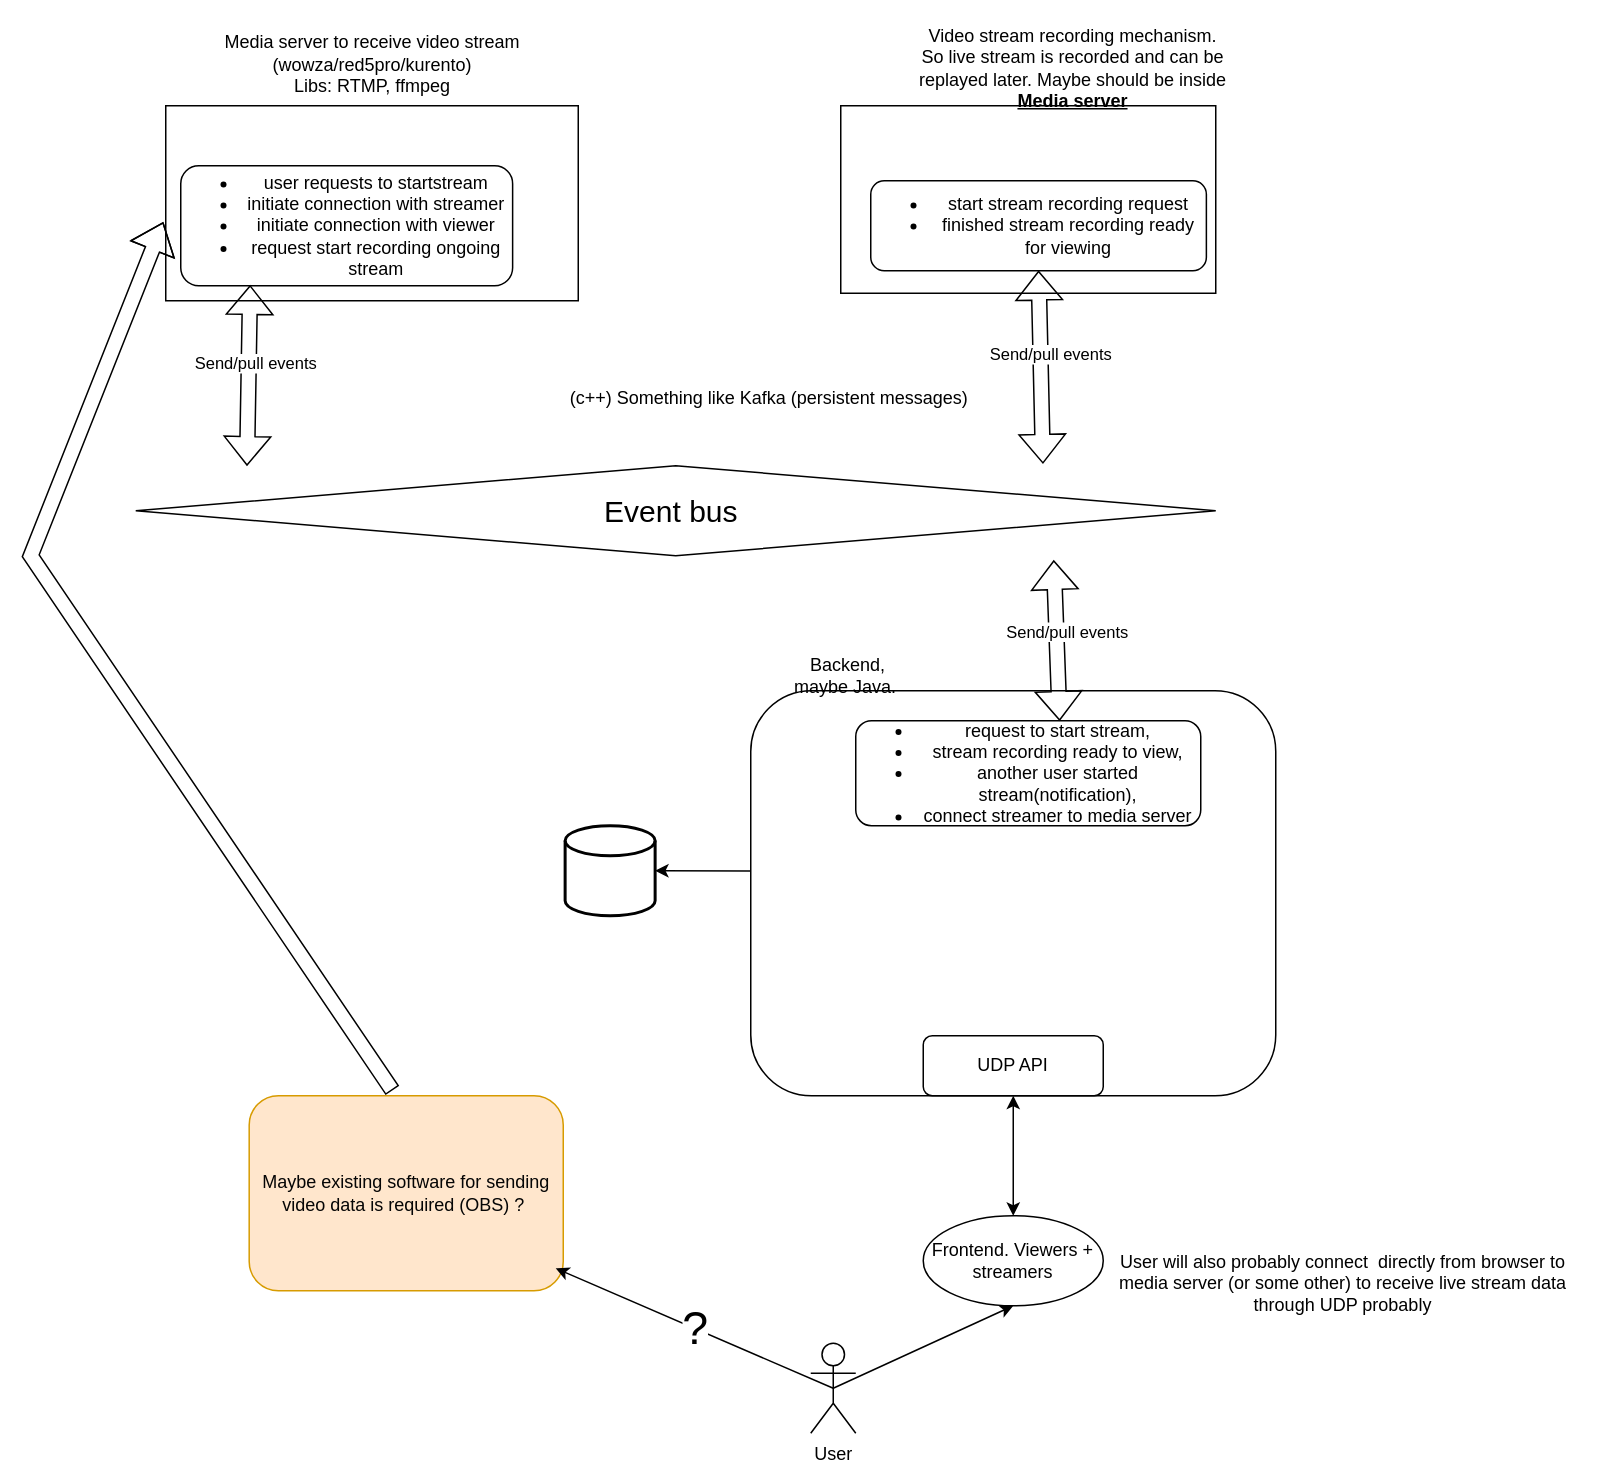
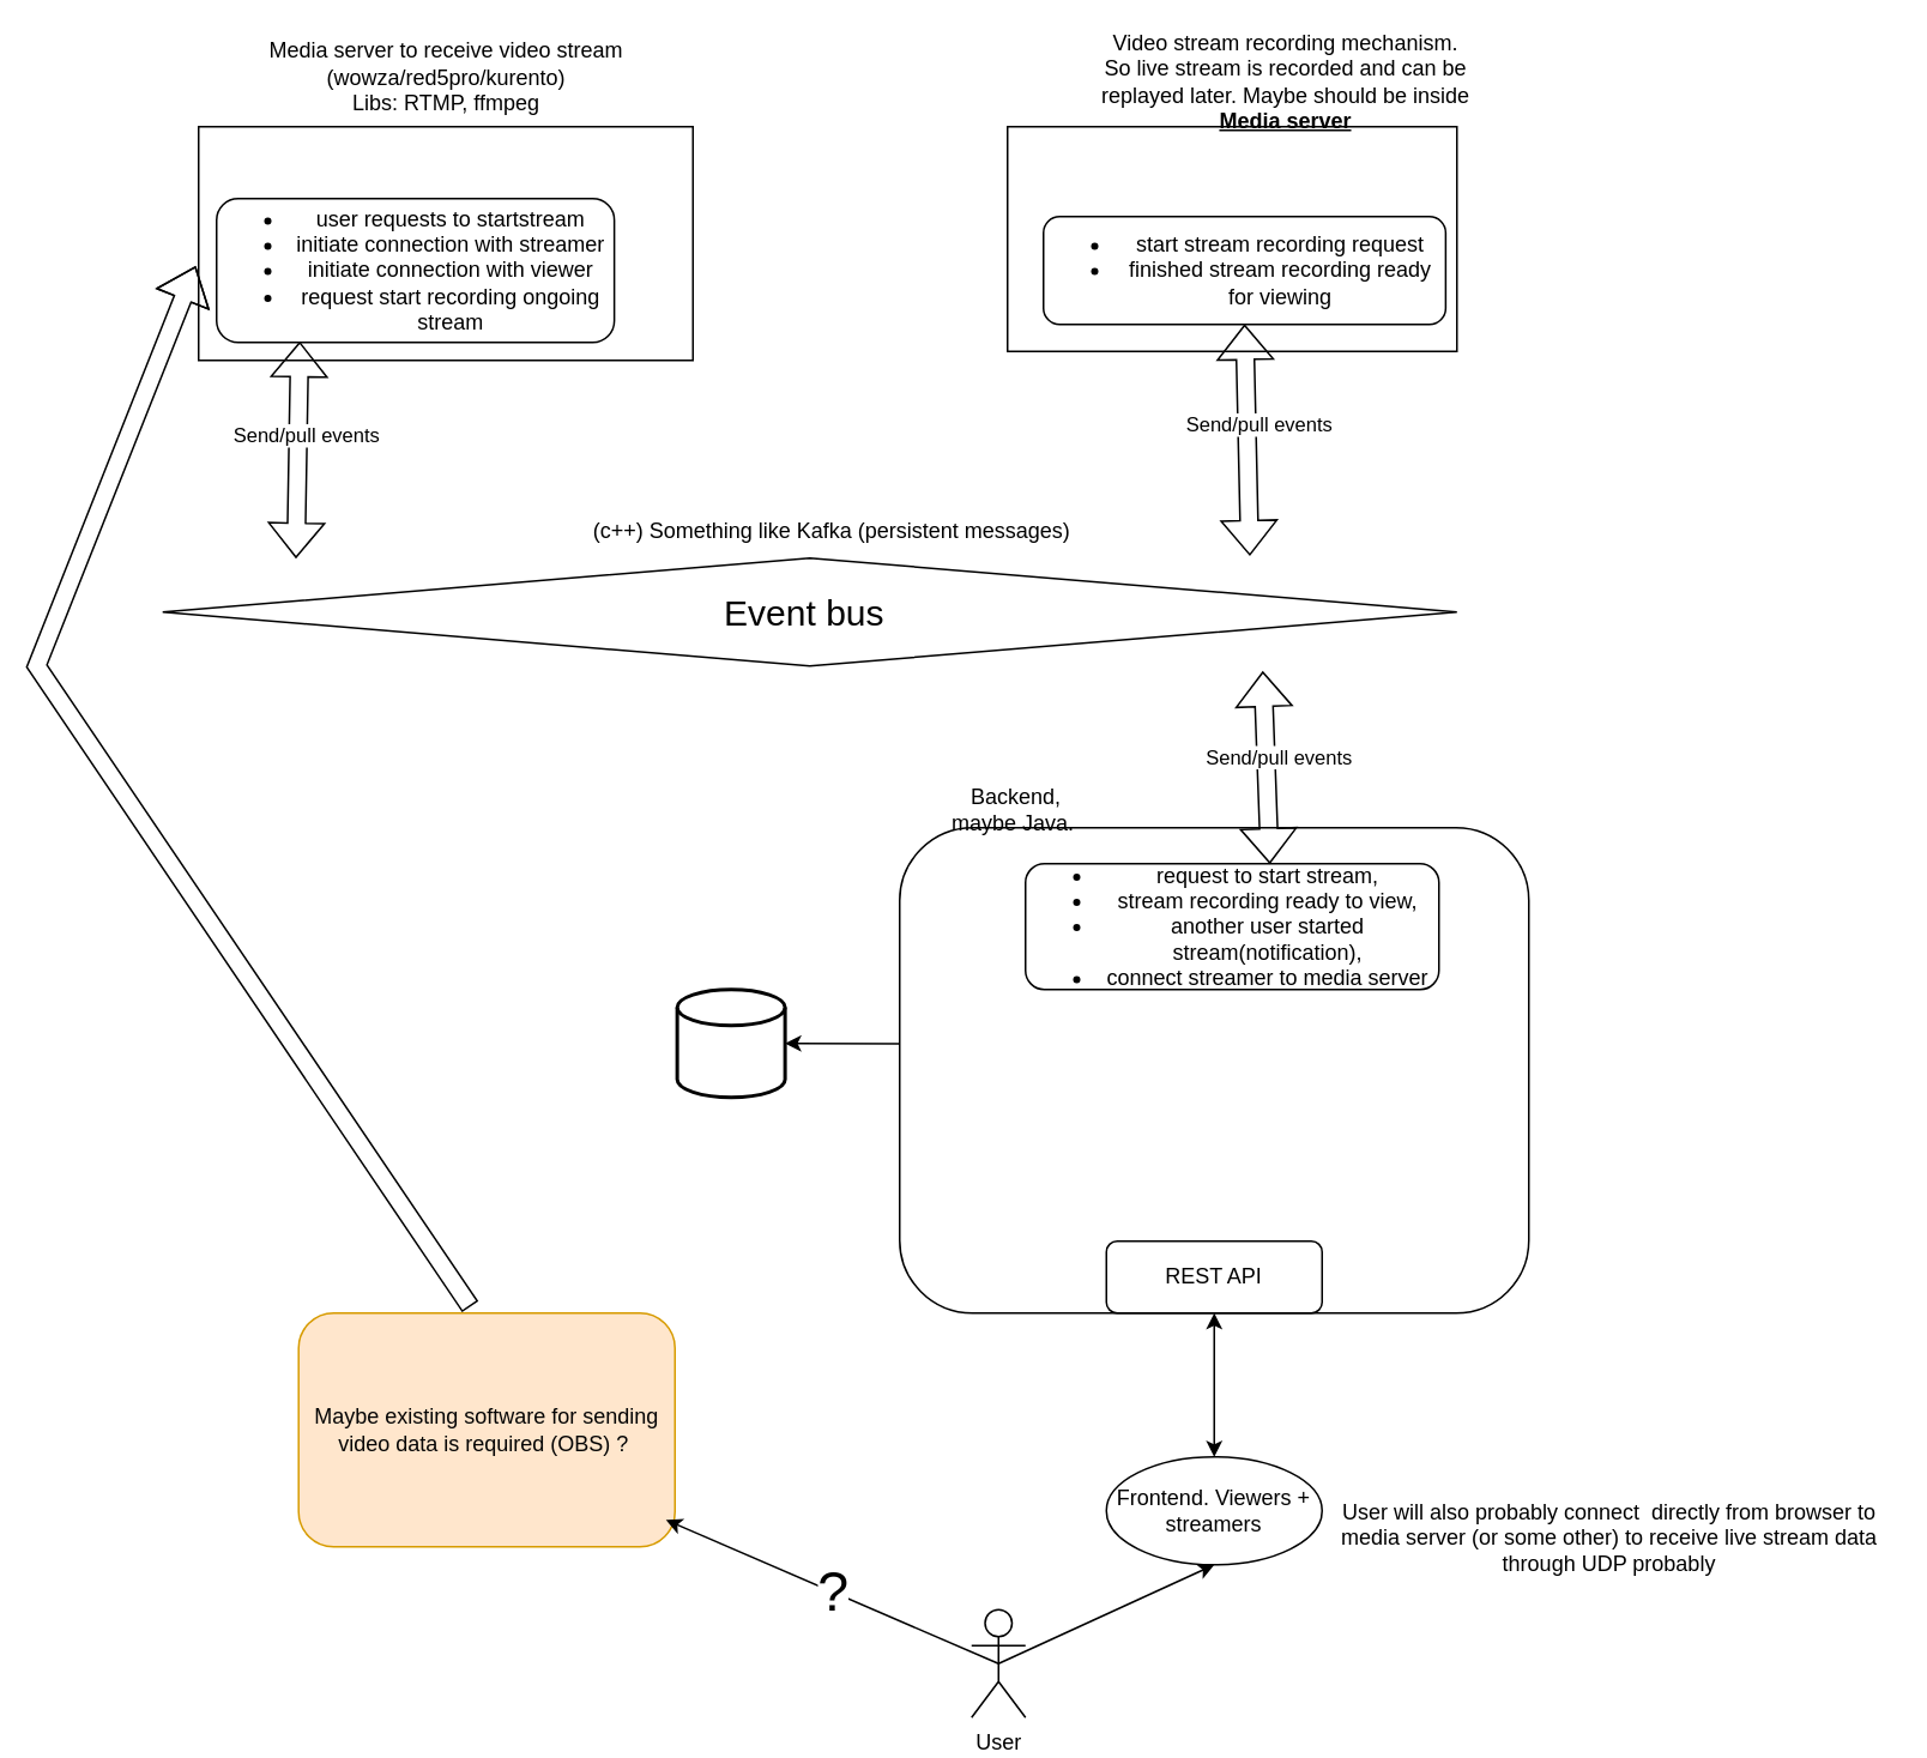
  <mxCell id="0" />
  <mxCell id="1" parent="0" />
  <mxCell id="2" value="&lt;font style=&quot;font-size: 20px;&quot;&gt;Event bus&amp;nbsp;&lt;/font&gt;" style="rhombus;whiteSpace=wrap;html=1;" parent="1" vertex="1"><mxGeometry x="90" y="310" width="720" height="60" as="geometry" /></mxCell>
  <mxCell id="3" value="" style="rounded=0;whiteSpace=wrap;html=1;" parent="1" vertex="1"><mxGeometry x="110" y="70" width="275" height="130" as="geometry" /></mxCell>
  <mxCell id="4" style="edgeStyle=orthogonalEdgeStyle;rounded=0;orthogonalLoop=1;jettySize=auto;html=1;exitX=0.5;exitY=1;exitDx=0;exitDy=0;" parent="1" edge="1"><mxGeometry relative="1" as="geometry"><mxPoint x="650" y="160" as="sourcePoint" /><mxPoint x="650" y="160" as="targetPoint" /></mxGeometry></mxCell>
  <mxCell id="5" value="" style="rounded=0;verticalAlign=middle;horizontal=1;html=1;whiteSpace=wrap;fontColor=default;labelBackgroundColor=none;labelBorderColor=none;" parent="1" vertex="1"><mxGeometry x="560" y="70" width="250" height="125" as="geometry" /></mxCell>
  <mxCell id="6" value="" style="group" parent="1" vertex="1" connectable="0"><mxGeometry x="500" y="410" width="350" height="460" as="geometry" /></mxCell>
  <mxCell id="7" value="Frontend. Viewers + streamers" style="ellipse;whiteSpace=wrap;html=1;arcSize=15;" parent="6" vertex="1"><mxGeometry x="115" y="400" width="120" height="60" as="geometry" /></mxCell>
  <mxCell id="8" value="" style="rounded=1;whiteSpace=wrap;html=1;" parent="6" vertex="1"><mxGeometry y="50" width="350" height="270" as="geometry" /></mxCell>
  <mxCell id="9" value="" style="endArrow=classic;startArrow=classic;html=1;rounded=0;entryX=0.5;entryY=0;entryDx=0;entryDy=0;exitX=0.5;exitY=1;exitDx=0;exitDy=0;" parent="6" source="8" target="7" edge="1"><mxGeometry width="50" height="50" relative="1" as="geometry"><mxPoint x="-90" y="240" as="sourcePoint" /><mxPoint x="-40" y="190" as="targetPoint" /></mxGeometry></mxCell>
  <mxCell id="10" value="Backend,&lt;br&gt;maybe Java.&amp;nbsp;" style="text;html=1;strokeColor=none;fillColor=none;align=center;verticalAlign=middle;whiteSpace=wrap;rounded=0;" parent="6" vertex="1"><mxGeometry x="20" y="30" width="90" height="20" as="geometry" /></mxCell>
  <mxCell id="11" value="&lt;ul&gt;&lt;li&gt;&lt;span style=&quot;background-color: initial;&quot;&gt;request to start stream,&lt;/span&gt;&lt;br&gt;&lt;/li&gt;&lt;li&gt;stream recording ready to view,&lt;/li&gt;&lt;li&gt;another user started stream(notification),&lt;/li&gt;&lt;li&gt;connect streamer to media server&lt;/li&gt;&lt;/ul&gt;" style="rounded=1;whiteSpace=wrap;html=1;" parent="6" vertex="1"><mxGeometry x="70" y="70" width="230" height="70" as="geometry" /></mxCell>
- <mxCell id="12" value="UDP API" style="rounded=1;whiteSpace=wrap;html=1;" parent="6" vertex="1"><mxGeometry x="115" y="280" width="120" height="40" as="geometry" /></mxCell>
+ <mxCell id="12" value="REST API" style="rounded=1;whiteSpace=wrap;html=1;" parent="6" vertex="1"><mxGeometry x="115" y="280" width="120" height="40" as="geometry" /></mxCell>
  <mxCell id="13" value="" style="strokeWidth=2;html=1;shape=mxgraph.flowchart.database;whiteSpace=wrap;" parent="1" vertex="1"><mxGeometry x="376.25" y="550" width="60" height="60" as="geometry" /></mxCell>
  <mxCell id="14" value="" style="endArrow=classic;html=1;rounded=0;exitX=0;exitY=0.445;exitDx=0;exitDy=0;exitPerimeter=0;entryX=1;entryY=0.5;entryDx=0;entryDy=0;entryPerimeter=0;" parent="1" source="8" target="13" edge="1"><mxGeometry width="50" height="50" relative="1" as="geometry"><mxPoint x="370" y="550" as="sourcePoint" /><mxPoint x="420" y="500" as="targetPoint" /></mxGeometry></mxCell>
  <mxCell id="15" value="" style="shape=flexArrow;endArrow=classic;startArrow=classic;html=1;rounded=0;entryX=0.85;entryY=1.05;entryDx=0;entryDy=0;entryPerimeter=0;exitX=0.591;exitY=0;exitDx=0;exitDy=0;exitPerimeter=0;" parent="1" source="11" target="2" edge="1"><mxGeometry width="100" height="100" relative="1" as="geometry"><mxPoint x="350" y="530" as="sourcePoint" /><mxPoint x="450" y="430" as="targetPoint" /></mxGeometry></mxCell>
  <mxCell id="16" value="Send/pull events" style="edgeLabel;html=1;align=center;verticalAlign=middle;resizable=0;points=[];" parent="15" vertex="1" connectable="0"><mxGeometry x="0.265" y="2" relative="1" as="geometry"><mxPoint x="9" y="8" as="offset" /></mxGeometry></mxCell>
  <mxCell id="17" value="&lt;br&gt;Media server to receive video stream (wowza/red5pro/kurento)&lt;br&gt;Libs: RTMP, ffmpeg" style="text;html=1;strokeColor=none;fillColor=none;align=center;verticalAlign=middle;whiteSpace=wrap;rounded=0;" parent="1" vertex="1"><mxGeometry x="118.75" y="20" width="257.5" height="30" as="geometry" /></mxCell>
  <mxCell id="18" value="&lt;ul&gt;&lt;li&gt;user requests to startstream&lt;/li&gt;&lt;li&gt;initiate connection with streamer&lt;/li&gt;&lt;li&gt;initiate connection with viewer&lt;/li&gt;&lt;li&gt;request start recording ongoing stream&lt;/li&gt;&lt;/ul&gt;" style="rounded=1;whiteSpace=wrap;html=1;" parent="1" vertex="1"><mxGeometry x="120" y="110" width="221.25" height="80" as="geometry" /></mxCell>
  <mxCell id="19" value="" style="shape=flexArrow;endArrow=classic;startArrow=classic;html=1;rounded=0;entryX=0.209;entryY=0.995;entryDx=0;entryDy=0;entryPerimeter=0;exitX=0.103;exitY=0;exitDx=0;exitDy=0;exitPerimeter=0;" parent="1" source="2" target="18" edge="1"><mxGeometry width="100" height="100" relative="1" as="geometry"><mxPoint x="425.75" y="287" as="sourcePoint" /><mxPoint x="421.75" y="180" as="targetPoint" /></mxGeometry></mxCell>
  <mxCell id="20" value="Send/pull events" style="edgeLabel;html=1;align=center;verticalAlign=middle;resizable=0;points=[];" parent="19" vertex="1" connectable="0"><mxGeometry x="0.265" y="2" relative="1" as="geometry"><mxPoint x="6" y="8" as="offset" /></mxGeometry></mxCell>
  <mxCell id="21" value="Video stream recording mechanism. So live stream is recorded and can be replayed later. Maybe should be inside &lt;b&gt;&lt;u&gt;Media server&lt;/u&gt;&lt;/b&gt;" style="text;html=1;strokeColor=none;fillColor=none;align=center;verticalAlign=middle;whiteSpace=wrap;rounded=0;" parent="1" vertex="1"><mxGeometry x="610" y="30" width="210" height="30" as="geometry" /></mxCell>
  <mxCell id="22" value="&lt;ul&gt;&lt;li&gt;start stream recording request&lt;/li&gt;&lt;li&gt;finished stream recording ready for viewing&lt;/li&gt;&lt;/ul&gt;" style="rounded=1;whiteSpace=wrap;html=1;" parent="1" vertex="1"><mxGeometry x="580" y="120" width="223.75" height="60" as="geometry" /></mxCell>
  <mxCell id="23" value="" style="shape=flexArrow;endArrow=classic;startArrow=classic;html=1;rounded=0;entryX=0.5;entryY=1;entryDx=0;entryDy=0;exitX=0.84;exitY=-0.023;exitDx=0;exitDy=0;exitPerimeter=0;" parent="1" source="2" target="22" edge="1"><mxGeometry width="100" height="100" relative="1" as="geometry"><mxPoint x="710" y="300" as="sourcePoint" /><mxPoint x="710.88" y="190" as="targetPoint" /></mxGeometry></mxCell>
  <mxCell id="24" value="Send/pull events" style="edgeLabel;html=1;align=center;verticalAlign=middle;resizable=0;points=[];" parent="23" vertex="1" connectable="0"><mxGeometry x="0.265" y="2" relative="1" as="geometry"><mxPoint x="9" y="8" as="offset" /></mxGeometry></mxCell>
- <mxCell id="25" value="(c++) Something like Kafka (persistent messages)" style="text;html=1;strokeColor=none;fillColor=none;align=center;verticalAlign=middle;whiteSpace=wrap;rounded=0;" parent="1" vertex="1"><mxGeometry x="350" y="250" width="325" height="30" as="geometry" /></mxCell>
+ <mxCell id="25" value="(c++) Something like Kafka (persistent messages)" style="text;html=1;strokeColor=none;fillColor=none;align=center;verticalAlign=middle;whiteSpace=wrap;rounded=0;" parent="1" vertex="1"><mxGeometry x="300" y="280" width="325" height="30" as="geometry" /></mxCell>
  <mxCell id="26" value="&lt;font color=&quot;#050505&quot;&gt;Maybe existing software for sending video data is required (OBS) ?&amp;nbsp;&lt;/font&gt;" style="rounded=1;whiteSpace=wrap;html=1;fillColor=#ffe6cc;strokeColor=#d79b00;" parent="1" vertex="1"><mxGeometry x="165.63" y="730" width="209.37" height="130" as="geometry" /></mxCell>
  <mxCell id="27" value="" style="shape=flexArrow;endArrow=classic;html=1;rounded=0;exitX=0.456;exitY=-0.027;exitDx=0;exitDy=0;exitPerimeter=0;entryX=-0.006;entryY=0.597;entryDx=0;entryDy=0;entryPerimeter=0;" parent="1" source="26" target="3" edge="1"><mxGeometry width="50" height="50" relative="1" as="geometry"><mxPoint x="205.63" y="660" as="sourcePoint" /><mxPoint x="255.63" y="610" as="targetPoint" /><Array as="points"><mxPoint x="20" y="370" /></Array></mxGeometry></mxCell>
  <mxCell id="28" value="User" style="shape=umlActor;verticalLabelPosition=bottom;verticalAlign=top;html=1;outlineConnect=0;" parent="1" vertex="1"><mxGeometry x="540" y="895" width="30" height="60" as="geometry" /></mxCell>
  <mxCell id="29" value="" style="endArrow=classic;html=1;rounded=0;exitX=0.5;exitY=0.5;exitDx=0;exitDy=0;exitPerimeter=0;entryX=0.5;entryY=1;entryDx=0;entryDy=0;" parent="1" source="28" target="7" edge="1"><mxGeometry width="50" height="50" relative="1" as="geometry"><mxPoint x="430" y="695" as="sourcePoint" /><mxPoint x="480" y="645" as="targetPoint" /></mxGeometry></mxCell>
  <mxCell id="30" value="" style="endArrow=classic;html=1;rounded=0;entryX=0.976;entryY=0.885;entryDx=0;entryDy=0;entryPerimeter=0;exitX=0.5;exitY=0.5;exitDx=0;exitDy=0;exitPerimeter=0;" parent="1" source="28" target="26" edge="1"><mxGeometry relative="1" as="geometry"><mxPoint x="385" y="924.47" as="sourcePoint" /><mxPoint x="545" y="924.47" as="targetPoint" /></mxGeometry></mxCell>
  <mxCell id="31" value="&lt;font style=&quot;font-size: 31px;&quot;&gt;?&lt;/font&gt;" style="edgeLabel;resizable=0;html=1;align=center;verticalAlign=middle;" parent="30" connectable="0" vertex="1"><mxGeometry relative="1" as="geometry" /></mxCell>
  <mxCell id="32" value="User will also probably connect&amp;nbsp; directly from browser to media server (or some other) to receive live stream data through UDP probably" style="text;html=1;strokeColor=none;fillColor=none;align=center;verticalAlign=middle;whiteSpace=wrap;rounded=0;" vertex="1" parent="1"><mxGeometry x="740" y="840" width="310" height="30" as="geometry" /></mxCell>
